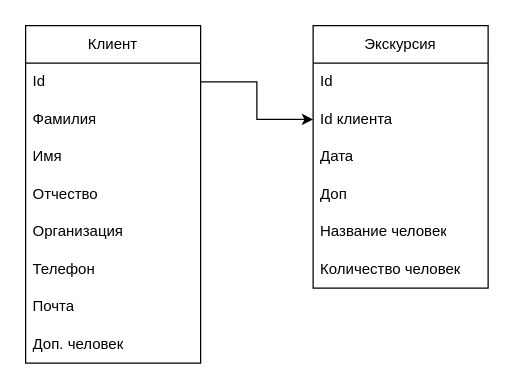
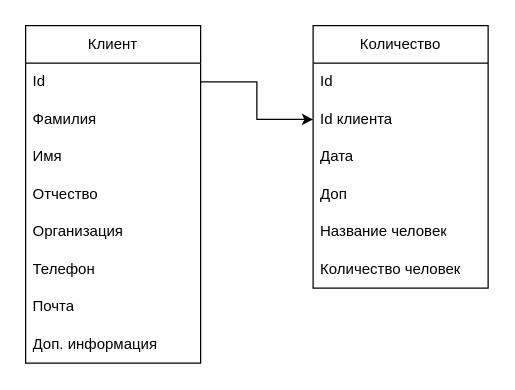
  <mxCell id="0" />
  <mxCell id="1" parent="0" />
  <mxCell id="2" value="Клиент" style="swimlane;fontStyle=0;childLayout=stackLayout;horizontal=1;startSize=30;horizontalStack=0;resizeParent=1;resizeParentMax=0;resizeLast=0;collapsible=1;marginBottom=0;whiteSpace=wrap;html=1;" parent="1" vertex="1"><mxGeometry x="20" y="20" width="140" height="270" as="geometry" /></mxCell>
  <mxCell id="3" value="Id" style="text;strokeColor=none;fillColor=none;align=left;verticalAlign=middle;spacingLeft=4;spacingRight=4;overflow=hidden;points=[[0,0.5],[1,0.5]];portConstraint=eastwest;rotatable=0;whiteSpace=wrap;html=1;" parent="2" vertex="1"><mxGeometry y="30" width="140" height="30" as="geometry" /></mxCell>
  <mxCell id="4" value="Фамилия" style="text;strokeColor=none;fillColor=none;align=left;verticalAlign=middle;spacingLeft=4;spacingRight=4;overflow=hidden;points=[[0,0.5],[1,0.5]];portConstraint=eastwest;rotatable=0;whiteSpace=wrap;html=1;" parent="2" vertex="1"><mxGeometry y="60" width="140" height="30" as="geometry" /></mxCell>
  <mxCell id="5" value="Имя" style="text;strokeColor=none;fillColor=none;align=left;verticalAlign=middle;spacingLeft=4;spacingRight=4;overflow=hidden;points=[[0,0.5],[1,0.5]];portConstraint=eastwest;rotatable=0;whiteSpace=wrap;html=1;" parent="2" vertex="1"><mxGeometry y="90" width="140" height="30" as="geometry" /></mxCell>
  <mxCell id="6" value="Отчество" style="text;strokeColor=none;fillColor=none;align=left;verticalAlign=middle;spacingLeft=4;spacingRight=4;overflow=hidden;points=[[0,0.5],[1,0.5]];portConstraint=eastwest;rotatable=0;whiteSpace=wrap;html=1;" parent="2" vertex="1"><mxGeometry y="120" width="140" height="30" as="geometry" /></mxCell>
  <mxCell id="7" value="Организация" style="text;strokeColor=none;fillColor=none;align=left;verticalAlign=middle;spacingLeft=4;spacingRight=4;overflow=hidden;points=[[0,0.5],[1,0.5]];portConstraint=eastwest;rotatable=0;whiteSpace=wrap;html=1;" parent="2" vertex="1"><mxGeometry y="150" width="140" height="30" as="geometry" /></mxCell>
  <mxCell id="8" value="Телефон" style="text;strokeColor=none;fillColor=none;align=left;verticalAlign=middle;spacingLeft=4;spacingRight=4;overflow=hidden;points=[[0,0.5],[1,0.5]];portConstraint=eastwest;rotatable=0;whiteSpace=wrap;html=1;" parent="2" vertex="1"><mxGeometry y="180" width="140" height="30" as="geometry" /></mxCell>
  <mxCell id="9" value="Почта" style="text;strokeColor=none;fillColor=none;align=left;verticalAlign=middle;spacingLeft=4;spacingRight=4;overflow=hidden;points=[[0,0.5],[1,0.5]];portConstraint=eastwest;rotatable=0;whiteSpace=wrap;html=1;" parent="2" vertex="1"><mxGeometry y="210" width="140" height="30" as="geometry" /></mxCell>
- <mxCell id="10" value="Доп. человек" style="text;strokeColor=none;fillColor=none;align=left;verticalAlign=middle;spacingLeft=4;spacingRight=4;overflow=hidden;points=[[0,0.5],[1,0.5]];portConstraint=eastwest;rotatable=0;whiteSpace=wrap;html=1;" parent="2" vertex="1"><mxGeometry y="240" width="140" height="30" as="geometry" /></mxCell>
- <mxCell id="11" value="Экскурсия" style="swimlane;fontStyle=0;childLayout=stackLayout;horizontal=1;startSize=30;horizontalStack=0;resizeParent=1;resizeParentMax=0;resizeLast=0;collapsible=1;marginBottom=0;whiteSpace=wrap;html=1;" parent="1" vertex="1"><mxGeometry x="250" y="20" width="140" height="210" as="geometry" /></mxCell>
+ <mxCell id="10" value="Доп. информация" style="text;strokeColor=none;fillColor=none;align=left;verticalAlign=middle;spacingLeft=4;spacingRight=4;overflow=hidden;points=[[0,0.5],[1,0.5]];portConstraint=eastwest;rotatable=0;whiteSpace=wrap;html=1;" parent="2" vertex="1"><mxGeometry y="240" width="140" height="30" as="geometry" /></mxCell>
+ <mxCell id="11" value="Количество" style="swimlane;fontStyle=0;childLayout=stackLayout;horizontal=1;startSize=30;horizontalStack=0;resizeParent=1;resizeParentMax=0;resizeLast=0;collapsible=1;marginBottom=0;whiteSpace=wrap;html=1;" parent="1" vertex="1"><mxGeometry x="250" y="20" width="140" height="210" as="geometry" /></mxCell>
  <mxCell id="12" value="Id" style="text;strokeColor=none;fillColor=none;align=left;verticalAlign=middle;spacingLeft=4;spacingRight=4;overflow=hidden;points=[[0,0.5],[1,0.5]];portConstraint=eastwest;rotatable=0;whiteSpace=wrap;html=1;" parent="11" vertex="1"><mxGeometry y="30" width="140" height="30" as="geometry" /></mxCell>
  <mxCell id="13" value="Id клиента" style="text;strokeColor=none;fillColor=none;align=left;verticalAlign=middle;spacingLeft=4;spacingRight=4;overflow=hidden;points=[[0,0.5],[1,0.5]];portConstraint=eastwest;rotatable=0;whiteSpace=wrap;html=1;" parent="11" vertex="1"><mxGeometry y="60" width="140" height="30" as="geometry" /></mxCell>
  <mxCell id="14" value="Дата" style="text;strokeColor=none;fillColor=none;align=left;verticalAlign=middle;spacingLeft=4;spacingRight=4;overflow=hidden;points=[[0,0.5],[1,0.5]];portConstraint=eastwest;rotatable=0;whiteSpace=wrap;html=1;" parent="11" vertex="1"><mxGeometry y="90" width="140" height="30" as="geometry" /></mxCell>
  <mxCell id="15" value="Доп" style="text;strokeColor=none;fillColor=none;align=left;verticalAlign=middle;spacingLeft=4;spacingRight=4;overflow=hidden;points=[[0,0.5],[1,0.5]];portConstraint=eastwest;rotatable=0;whiteSpace=wrap;html=1;" parent="11" vertex="1"><mxGeometry y="120" width="140" height="30" as="geometry" /></mxCell>
  <mxCell id="16" value="Название человек" style="text;strokeColor=none;fillColor=none;align=left;verticalAlign=middle;spacingLeft=4;spacingRight=4;overflow=hidden;points=[[0,0.5],[1,0.5]];portConstraint=eastwest;rotatable=0;whiteSpace=wrap;html=1;" parent="11" vertex="1"><mxGeometry y="150" width="140" height="30" as="geometry" /></mxCell>
  <mxCell id="17" value="Количество человек" style="text;strokeColor=none;fillColor=none;align=left;verticalAlign=middle;spacingLeft=4;spacingRight=4;overflow=hidden;points=[[0,0.5],[1,0.5]];portConstraint=eastwest;rotatable=0;whiteSpace=wrap;html=1;" vertex="1" parent="11"><mxGeometry y="180" width="140" height="30" as="geometry" /></mxCell>
  <mxCell id="18" style="edgeStyle=orthogonalEdgeStyle;rounded=0;orthogonalLoop=1;jettySize=auto;html=1;entryX=0;entryY=0.5;entryDx=0;entryDy=0;" parent="1" source="3" target="13" edge="1"><mxGeometry relative="1" as="geometry" /></mxCell>
